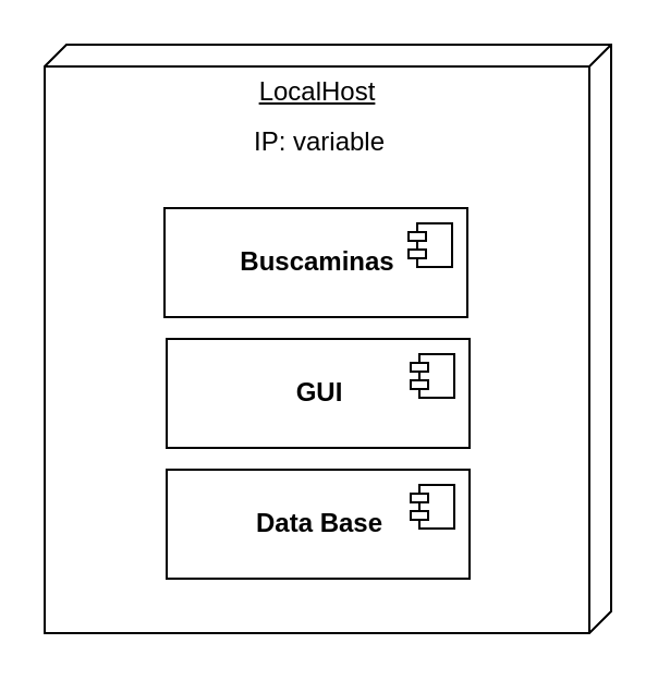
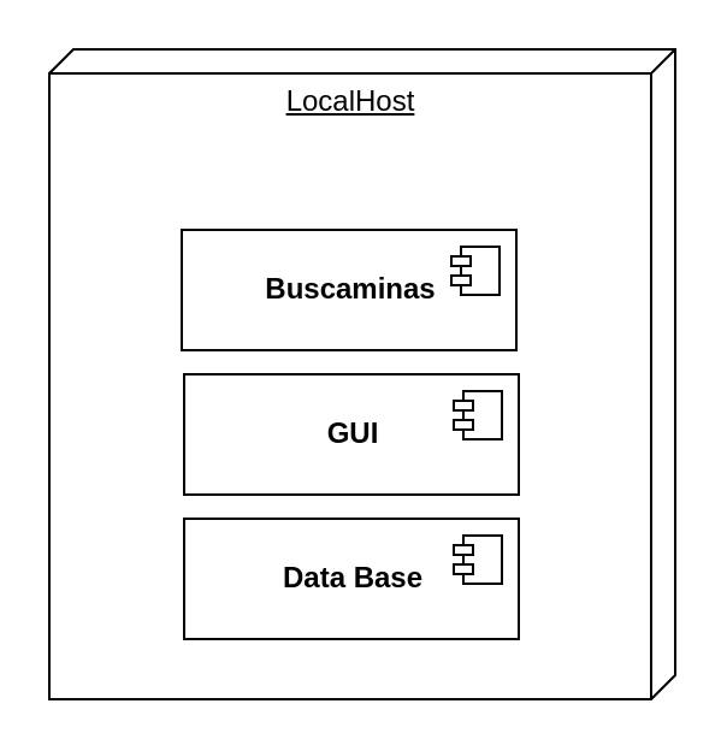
  <mxCell id="0" />
  <mxCell id="1" parent="0" />
  <mxCell id="2" value="LocalHost" style="verticalAlign=top;align=center;spacingTop=8;spacingLeft=2;spacingRight=12;shape=cube;size=10;direction=south;fontStyle=4;html=1;" vertex="1" parent="1"><mxGeometry x="20" y="20" width="260" height="270" as="geometry" /></mxCell>
- <mxCell id="3" value="IP: variable" style="text;html=1;align=center;verticalAlign=middle;resizable=0;points=[];autosize=1;strokeColor=none;fillColor=none;" vertex="1" parent="1"><mxGeometry x="105.5" y="50" width="80" height="30" as="geometry" /></mxCell>
  <mxCell id="4" value="&lt;span style=&quot;font-weight: 700;&quot;&gt;Buscaminas&lt;/span&gt;" style="html=1;dropTarget=0;" vertex="1" parent="1"><mxGeometry x="75" y="95" width="139" height="50" as="geometry" /></mxCell>
  <mxCell id="5" value="" style="shape=module;jettyWidth=8;jettyHeight=4;" vertex="1" parent="4"><mxGeometry x="1" width="20" height="20" relative="1" as="geometry"><mxPoint x="-27" y="7" as="offset" /></mxGeometry></mxCell>
  <mxCell id="6" value="&lt;span style=&quot;font-weight: 700;&quot;&gt;GUI&lt;/span&gt;" style="html=1;dropTarget=0;" vertex="1" parent="1"><mxGeometry x="76" y="155" width="139" height="50" as="geometry" /></mxCell>
  <mxCell id="7" value="" style="shape=module;jettyWidth=8;jettyHeight=4;" vertex="1" parent="6"><mxGeometry x="1" width="20" height="20" relative="1" as="geometry"><mxPoint x="-27" y="7" as="offset" /></mxGeometry></mxCell>
  <mxCell id="8" value="&lt;span style=&quot;font-weight: 700;&quot;&gt;Data Base&lt;/span&gt;" style="html=1;dropTarget=0;" vertex="1" parent="1"><mxGeometry x="76" y="215" width="139" height="50" as="geometry" /></mxCell>
  <mxCell id="9" value="" style="shape=module;jettyWidth=8;jettyHeight=4;" vertex="1" parent="8"><mxGeometry x="1" width="20" height="20" relative="1" as="geometry"><mxPoint x="-27" y="7" as="offset" /></mxGeometry></mxCell>
